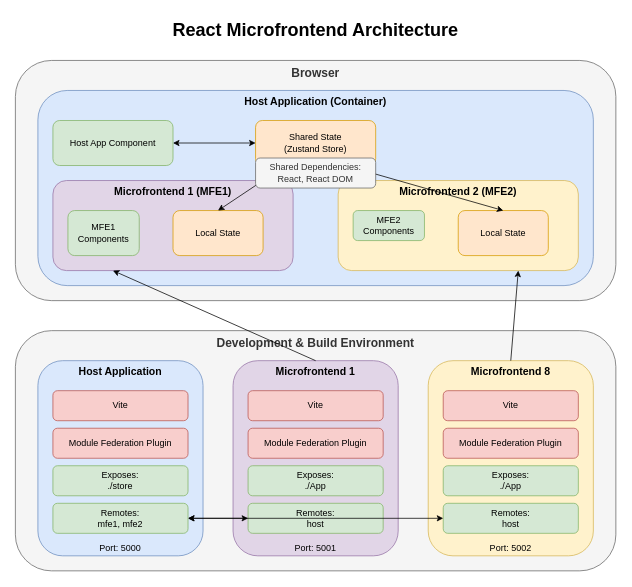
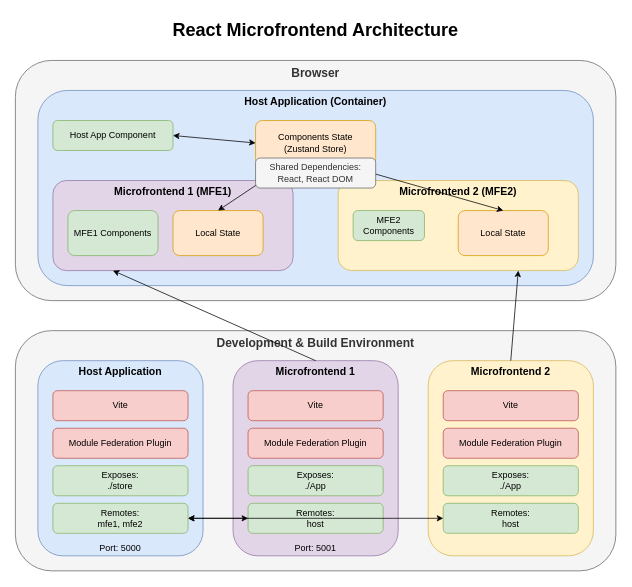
  <mxCell id="0" />
  <mxCell id="1" parent="0" />
  <mxCell id="2" value="React Microfrontend Architecture" style="text;html=1;strokeColor=none;fillColor=none;align=center;verticalAlign=middle;whiteSpace=wrap;rounded=0;fontSize=24;fontStyle=1" parent="1" vertex="1"><mxGeometry x="145" y="20" width="550" height="40" as="geometry" /></mxCell>
  <mxCell id="3" value="Browser" style="rounded=1;whiteSpace=wrap;html=1;fontSize=16;fillColor=#f5f5f5;strokeColor=#666666;fontColor=#333333;verticalAlign=top;fontStyle=1" parent="1" vertex="1"><mxGeometry x="20" y="80" width="800" height="320" as="geometry" /></mxCell>
  <mxCell id="4" value="Host Application (Container)" style="rounded=1;whiteSpace=wrap;html=1;fontSize=14;fillColor=#dae8fc;strokeColor=#6c8ebf;verticalAlign=top;fontStyle=1" parent="1" vertex="1"><mxGeometry x="50" y="120" width="740" height="260" as="geometry" /></mxCell>
- <mxCell id="5" value="Host App Component" style="rounded=1;whiteSpace=wrap;html=1;fontSize=12;fillColor=#d5e8d4;strokeColor=#82b366;" parent="1" vertex="1"><mxGeometry x="70" y="160" width="160" height="60" as="geometry" /></mxCell>
- <mxCell id="6" value="Shared State&lt;br&gt;(Zustand Store)" style="rounded=1;whiteSpace=wrap;html=1;fontSize=12;fillColor=#ffe6cc;strokeColor=#d79b00;" parent="1" vertex="1"><mxGeometry x="340" y="160" width="160" height="60" as="geometry" /></mxCell>
+ <mxCell id="5" value="Host App Component" style="rounded=1;whiteSpace=wrap;html=1;fontSize=12;fillColor=#d5e8d4;strokeColor=#82b366;" parent="1" vertex="1"><mxGeometry x="70" y="160" width="160" height="40" as="geometry" /></mxCell>
+ <mxCell id="6" value="Components State&lt;br&gt;(Zustand Store)" style="rounded=1;whiteSpace=wrap;html=1;fontSize=12;fillColor=#ffe6cc;strokeColor=#d79b00;" parent="1" vertex="1"><mxGeometry x="340" y="160" width="160" height="60" as="geometry" /></mxCell>
  <mxCell id="7" value="Microfrontend 1 (MFE1)" style="rounded=1;whiteSpace=wrap;html=1;fontSize=14;fillColor=#e1d5e7;strokeColor=#9673a6;verticalAlign=top;fontStyle=1" parent="1" vertex="1"><mxGeometry x="70" y="240" width="320" height="120" as="geometry" /></mxCell>
  <mxCell id="8" value="Microfrontend 2 (MFE2)" style="rounded=1;whiteSpace=wrap;html=1;fontSize=14;fillColor=#fff2cc;strokeColor=#d6b656;verticalAlign=top;fontStyle=1" parent="1" vertex="1"><mxGeometry x="450" y="240" width="320" height="120" as="geometry" /></mxCell>
- <mxCell id="9" value="MFE1 Components" style="rounded=1;whiteSpace=wrap;html=1;fontSize=12;fillColor=#d5e8d4;strokeColor=#82b366;" parent="1" vertex="1"><mxGeometry x="90" y="280" width="95" height="60" as="geometry" /></mxCell>
+ <mxCell id="9" value="MFE1 Components" style="rounded=1;whiteSpace=wrap;html=1;fontSize=12;fillColor=#d5e8d4;strokeColor=#82b366;" parent="1" vertex="1"><mxGeometry x="90" y="280" width="120" height="60" as="geometry" /></mxCell>
  <mxCell id="10" value="Local State" style="rounded=1;whiteSpace=wrap;html=1;fontSize=12;fillColor=#ffe6cc;strokeColor=#d79b00;" parent="1" vertex="1"><mxGeometry x="230" y="280" width="120" height="60" as="geometry" /></mxCell>
  <mxCell id="11" value="MFE2 Components" style="rounded=1;whiteSpace=wrap;html=1;fontSize=12;fillColor=#d5e8d4;strokeColor=#82b366;" parent="1" vertex="1"><mxGeometry x="470" y="280" width="95" height="40" as="geometry" /></mxCell>
  <mxCell id="12" value="Local State" style="rounded=1;whiteSpace=wrap;html=1;fontSize=12;fillColor=#ffe6cc;strokeColor=#d79b00;" parent="1" vertex="1"><mxGeometry x="610" y="280" width="120" height="60" as="geometry" /></mxCell>
  <mxCell id="13" value="Development &amp; Build Environment" style="rounded=1;whiteSpace=wrap;html=1;fontSize=16;fillColor=#f5f5f5;strokeColor=#666666;fontColor=#333333;verticalAlign=top;fontStyle=1" parent="1" vertex="1"><mxGeometry x="20" y="440" width="800" height="320" as="geometry" /></mxCell>
  <mxCell id="14" value="Host Application" style="rounded=1;whiteSpace=wrap;html=1;fontSize=14;fillColor=#dae8fc;strokeColor=#6c8ebf;verticalAlign=top;fontStyle=1" parent="1" vertex="1"><mxGeometry x="50" y="480" width="220" height="260" as="geometry" /></mxCell>
  <mxCell id="15" value="Microfrontend 1" style="rounded=1;whiteSpace=wrap;html=1;fontSize=14;fillColor=#e1d5e7;strokeColor=#9673a6;verticalAlign=top;fontStyle=1" parent="1" vertex="1"><mxGeometry x="310" y="480" width="220" height="260" as="geometry" /></mxCell>
- <mxCell id="16" value="Microfrontend 8" style="rounded=1;whiteSpace=wrap;html=1;fontSize=14;fillColor=#fff2cc;strokeColor=#d6b656;verticalAlign=top;fontStyle=1" parent="1" vertex="1"><mxGeometry x="570" y="480" width="220" height="260" as="geometry" /></mxCell>
+ <mxCell id="16" value="Microfrontend 2" style="rounded=1;whiteSpace=wrap;html=1;fontSize=14;fillColor=#fff2cc;strokeColor=#d6b656;verticalAlign=top;fontStyle=1" parent="1" vertex="1"><mxGeometry x="570" y="480" width="220" height="260" as="geometry" /></mxCell>
  <mxCell id="17" value="Vite" style="rounded=1;whiteSpace=wrap;html=1;fontSize=12;fillColor=#f8cecc;strokeColor=#b85450;" parent="1" vertex="1"><mxGeometry x="70" y="520" width="180" height="40" as="geometry" /></mxCell>
  <mxCell id="18" value="Module Federation Plugin" style="rounded=1;whiteSpace=wrap;html=1;fontSize=12;fillColor=#f8cecc;strokeColor=#b85450;" parent="1" vertex="1"><mxGeometry x="70" y="570" width="180" height="40" as="geometry" /></mxCell>
  <mxCell id="19" value="Exposes:&lt;br&gt;./store" style="rounded=1;whiteSpace=wrap;html=1;fontSize=12;fillColor=#d5e8d4;strokeColor=#82b366;" parent="1" vertex="1"><mxGeometry x="70" y="620" width="180" height="40" as="geometry" /></mxCell>
  <mxCell id="20" value="Remotes:&lt;br&gt;mfe1, mfe2" style="rounded=1;whiteSpace=wrap;html=1;fontSize=12;fillColor=#d5e8d4;strokeColor=#82b366;" parent="1" vertex="1"><mxGeometry x="70" y="670" width="180" height="40" as="geometry" /></mxCell>
  <mxCell id="21" value="Vite" style="rounded=1;whiteSpace=wrap;html=1;fontSize=12;fillColor=#f8cecc;strokeColor=#b85450;" parent="1" vertex="1"><mxGeometry x="330" y="520" width="180" height="40" as="geometry" /></mxCell>
  <mxCell id="22" value="Module Federation Plugin" style="rounded=1;whiteSpace=wrap;html=1;fontSize=12;fillColor=#f8cecc;strokeColor=#b85450;" parent="1" vertex="1"><mxGeometry x="330" y="570" width="180" height="40" as="geometry" /></mxCell>
  <mxCell id="23" value="Exposes:&lt;br&gt;./App" style="rounded=1;whiteSpace=wrap;html=1;fontSize=12;fillColor=#d5e8d4;strokeColor=#82b366;" parent="1" vertex="1"><mxGeometry x="330" y="620" width="180" height="40" as="geometry" /></mxCell>
  <mxCell id="24" value="Remotes:&lt;br&gt;host" style="rounded=1;whiteSpace=wrap;html=1;fontSize=12;fillColor=#d5e8d4;strokeColor=#82b366;" parent="1" vertex="1"><mxGeometry x="330" y="670" width="180" height="40" as="geometry" /></mxCell>
  <mxCell id="25" value="Vite" style="rounded=1;whiteSpace=wrap;html=1;fontSize=12;fillColor=#f8cecc;strokeColor=#b85450;" parent="1" vertex="1"><mxGeometry x="590" y="520" width="180" height="40" as="geometry" /></mxCell>
  <mxCell id="26" value="Module Federation Plugin" style="rounded=1;whiteSpace=wrap;html=1;fontSize=12;fillColor=#f8cecc;strokeColor=#b85450;" parent="1" vertex="1"><mxGeometry x="590" y="570" width="180" height="40" as="geometry" /></mxCell>
  <mxCell id="27" value="Exposes:&lt;br&gt;./App" style="rounded=1;whiteSpace=wrap;html=1;fontSize=12;fillColor=#d5e8d4;strokeColor=#82b366;" parent="1" vertex="1"><mxGeometry x="590" y="620" width="180" height="40" as="geometry" /></mxCell>
  <mxCell id="28" value="Remotes:&lt;br&gt;host" style="rounded=1;whiteSpace=wrap;html=1;fontSize=12;fillColor=#d5e8d4;strokeColor=#82b366;" parent="1" vertex="1"><mxGeometry x="590" y="670" width="180" height="40" as="geometry" /></mxCell>
  <mxCell id="29" value="" style="endArrow=classic;startArrow=classic;html=1;fontSize=12;entryX=0;entryY=0.5;entryDx=0;entryDy=0;exitX=1;exitY=0.5;exitDx=0;exitDy=0;" parent="1" source="20" target="24" edge="1"><mxGeometry width="50" height="50" relative="1" as="geometry"><mxPoint x="390" y="670" as="sourcePoint" /><mxPoint x="440" y="620" as="targetPoint" /></mxGeometry></mxCell>
  <mxCell id="30" value="" style="endArrow=classic;startArrow=classic;html=1;fontSize=12;entryX=0;entryY=0.5;entryDx=0;entryDy=0;exitX=1;exitY=0.5;exitDx=0;exitDy=0;" parent="1" source="20" target="28" edge="1"><mxGeometry width="50" height="50" relative="1" as="geometry"><mxPoint x="390" y="670" as="sourcePoint" /><mxPoint x="440" y="620" as="targetPoint" /></mxGeometry></mxCell>
  <mxCell id="31" value="" style="endArrow=classic;html=1;fontSize=12;exitX=0.5;exitY=0;exitDx=0;exitDy=0;entryX=0.25;entryY=1;entryDx=0;entryDy=0;" parent="1" source="15" target="7" edge="1"><mxGeometry width="50" height="50" relative="1" as="geometry"><mxPoint x="390" y="450" as="sourcePoint" /><mxPoint x="440" y="400" as="targetPoint" /></mxGeometry></mxCell>
  <mxCell id="32" value="" style="endArrow=classic;html=1;fontSize=12;exitX=0.5;exitY=0;exitDx=0;exitDy=0;entryX=0.75;entryY=1;entryDx=0;entryDy=0;" parent="1" source="16" target="8" edge="1"><mxGeometry width="50" height="50" relative="1" as="geometry"><mxPoint x="390" y="450" as="sourcePoint" /><mxPoint x="440" y="400" as="targetPoint" /></mxGeometry></mxCell>
  <mxCell id="33" value="" style="endArrow=classic;startArrow=classic;html=1;fontSize=12;exitX=1;exitY=0.5;exitDx=0;exitDy=0;entryX=0;entryY=0.5;entryDx=0;entryDy=0;" parent="1" source="5" target="6" edge="1"><mxGeometry width="50" height="50" relative="1" as="geometry"><mxPoint x="390" y="450" as="sourcePoint" /><mxPoint x="440" y="400" as="targetPoint" /></mxGeometry></mxCell>
  <mxCell id="34" value="" style="endArrow=classic;startArrow=classic;html=1;fontSize=12;exitX=0.5;exitY=0;exitDx=0;exitDy=0;entryX=0.25;entryY=1;entryDx=0;entryDy=0;" parent="1" source="10" target="6" edge="1"><mxGeometry width="50" height="50" relative="1" as="geometry"><mxPoint x="390" y="450" as="sourcePoint" /><mxPoint x="440" y="400" as="targetPoint" /></mxGeometry></mxCell>
  <mxCell id="35" value="" style="endArrow=classic;startArrow=classic;html=1;fontSize=12;exitX=0.5;exitY=0;exitDx=0;exitDy=0;entryX=0.75;entryY=1;entryDx=0;entryDy=0;" parent="1" source="12" target="6" edge="1"><mxGeometry width="50" height="50" relative="1" as="geometry"><mxPoint x="390" y="450" as="sourcePoint" /><mxPoint x="440" y="400" as="targetPoint" /></mxGeometry></mxCell>
  <mxCell id="36" value="Shared Dependencies:&lt;br&gt;React, React DOM" style="rounded=1;whiteSpace=wrap;html=1;fontSize=12;fillColor=#f5f5f5;strokeColor=#666666;fontColor=#333333;" parent="1" vertex="1"><mxGeometry x="340" y="210" width="160" height="40" as="geometry" /></mxCell>
  <mxCell id="37" value="Port: 5000" style="text;html=1;strokeColor=none;fillColor=none;align=center;verticalAlign=middle;whiteSpace=wrap;rounded=0;fontSize=12;" parent="1" vertex="1"><mxGeometry x="70" y="720" width="180" height="20" as="geometry" /></mxCell>
  <mxCell id="38" value="Port: 5001" style="text;html=1;strokeColor=none;fillColor=none;align=center;verticalAlign=middle;whiteSpace=wrap;rounded=0;fontSize=12;" parent="1" vertex="1"><mxGeometry x="330" y="720" width="180" height="20" as="geometry" /></mxCell>
- <mxCell id="39" value="Port: 5002" style="text;html=1;strokeColor=none;fillColor=none;align=center;verticalAlign=middle;whiteSpace=wrap;rounded=0;fontSize=12;" parent="1" vertex="1"><mxGeometry x="590" y="720" width="180" height="20" as="geometry" /></mxCell>
